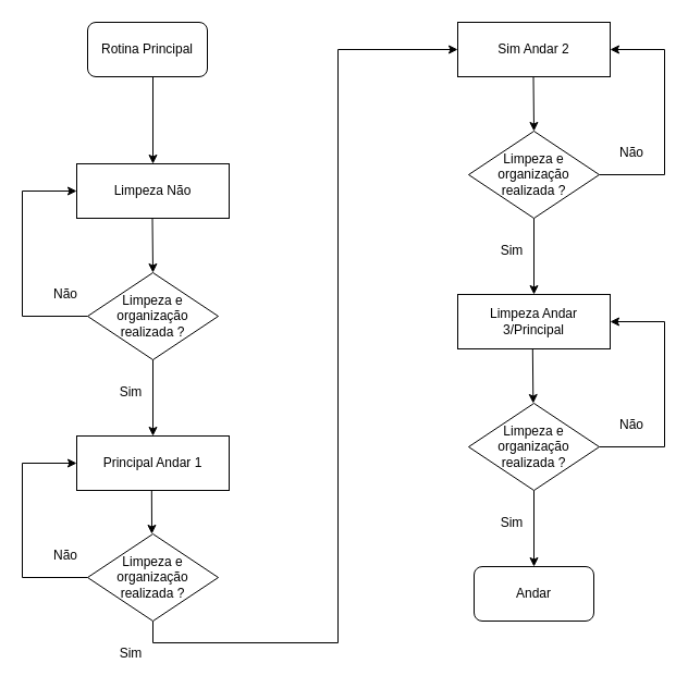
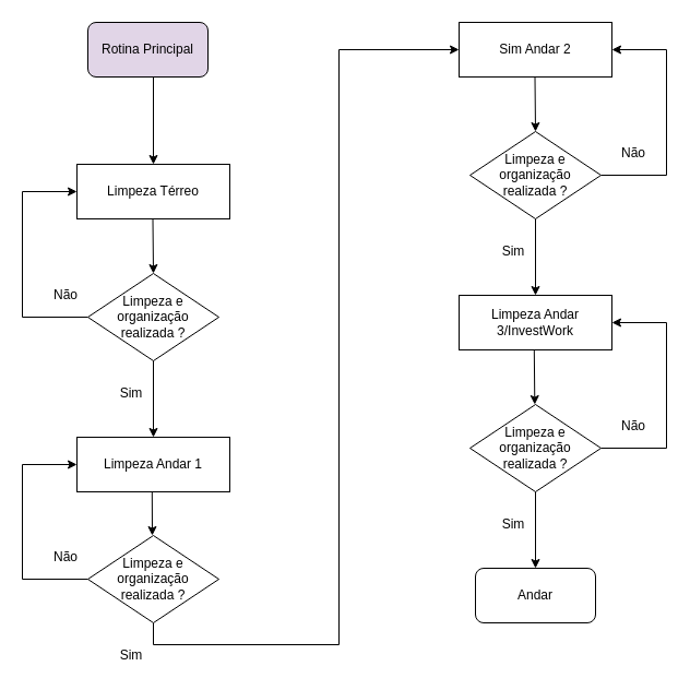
  <mxCell id="0" />
  <mxCell id="1" parent="0" />
- <mxCell id="2" value="Rotina Principal" style="rounded=1;whiteSpace=wrap;html=1;" vertex="1" parent="1"><mxGeometry x="80" y="20" width="110" height="50" as="geometry" /></mxCell>
+ <mxCell id="2" value="Rotina Principal" style="rounded=1;whiteSpace=wrap;html=1;fillColor=#e1d5e7;" vertex="1" parent="1"><mxGeometry x="80" y="20" width="110" height="50" as="geometry" /></mxCell>
  <mxCell id="3" value="" style="endArrow=classic;html=1;entryX=0.5;entryY=0;entryDx=0;entryDy=0;entryPerimeter=0;" edge="1" parent="1" target="4"><mxGeometry width="50" height="50" relative="1" as="geometry"><mxPoint x="140" y="70" as="sourcePoint" /><mxPoint x="140" y="160" as="targetPoint" /></mxGeometry></mxCell>
- <mxCell id="4" value="Limpeza Não" style="rounded=0;whiteSpace=wrap;html=1;" vertex="1" parent="1"><mxGeometry x="70" y="150" width="140" height="50" as="geometry" /></mxCell>
+ <mxCell id="4" value="Limpeza Térreo" style="rounded=0;whiteSpace=wrap;html=1;" vertex="1" parent="1"><mxGeometry x="70" y="150" width="140" height="50" as="geometry" /></mxCell>
  <mxCell id="5" value="" style="endArrow=classic;html=1;" edge="1" parent="1"><mxGeometry width="50" height="50" relative="1" as="geometry"><mxPoint x="139.5" y="200" as="sourcePoint" /><mxPoint x="140" y="250" as="targetPoint" /></mxGeometry></mxCell>
  <mxCell id="6" style="edgeStyle=orthogonalEdgeStyle;rounded=0;orthogonalLoop=1;jettySize=auto;html=1;exitX=0;exitY=0.5;exitDx=0;exitDy=0;entryX=0;entryY=0.5;entryDx=0;entryDy=0;" edge="1" parent="1" source="7" target="4"><mxGeometry relative="1" as="geometry"><Array as="points"><mxPoint x="20" y="290" /><mxPoint x="20" y="175" /></Array></mxGeometry></mxCell>
  <mxCell id="7" value="" style="rhombus;whiteSpace=wrap;html=1;" vertex="1" parent="1"><mxGeometry x="80" y="250" width="120" height="80" as="geometry" /></mxCell>
  <mxCell id="8" value="Limpeza e organização realizada ?" style="text;html=1;strokeColor=none;fillColor=none;align=center;verticalAlign=middle;whiteSpace=wrap;rounded=0;" vertex="1" parent="1"><mxGeometry x="120" y="280" width="40" height="20" as="geometry" /></mxCell>
  <mxCell id="9" value="" style="endArrow=classic;html=1;" edge="1" parent="1"><mxGeometry width="50" height="50" relative="1" as="geometry"><mxPoint x="140" y="330" as="sourcePoint" /><mxPoint x="140" y="400" as="targetPoint" /></mxGeometry></mxCell>
  <mxCell id="10" value="Sim" style="text;html=1;strokeColor=none;fillColor=none;align=center;verticalAlign=middle;whiteSpace=wrap;rounded=0;" vertex="1" parent="1"><mxGeometry x="100" y="350" width="40" height="20" as="geometry" /></mxCell>
  <mxCell id="11" value="Não" style="text;html=1;strokeColor=none;fillColor=none;align=center;verticalAlign=middle;whiteSpace=wrap;rounded=0;" vertex="1" parent="1"><mxGeometry x="40" y="260" width="40" height="20" as="geometry" /></mxCell>
- <mxCell id="12" value="Principal Andar 1" style="rounded=0;whiteSpace=wrap;html=1;" vertex="1" parent="1"><mxGeometry x="70" y="400" width="140" height="50" as="geometry" /></mxCell>
+ <mxCell id="12" value="Limpeza Andar 1" style="rounded=0;whiteSpace=wrap;html=1;" vertex="1" parent="1"><mxGeometry x="70" y="400" width="140" height="50" as="geometry" /></mxCell>
  <mxCell id="13" style="edgeStyle=orthogonalEdgeStyle;rounded=0;orthogonalLoop=1;jettySize=auto;html=1;exitX=0;exitY=0.5;exitDx=0;exitDy=0;entryX=0;entryY=0.5;entryDx=0;entryDy=0;" edge="1" parent="1" source="15" target="12"><mxGeometry relative="1" as="geometry"><Array as="points"><mxPoint x="20" y="530" /><mxPoint x="20" y="425" /></Array></mxGeometry></mxCell>
  <mxCell id="14" style="edgeStyle=orthogonalEdgeStyle;rounded=0;orthogonalLoop=1;jettySize=auto;html=1;exitX=0.5;exitY=1;exitDx=0;exitDy=0;entryX=0;entryY=0.5;entryDx=0;entryDy=0;" edge="1" parent="1" source="15" target="20"><mxGeometry relative="1" as="geometry" /></mxCell>
  <mxCell id="15" value="" style="rhombus;whiteSpace=wrap;html=1;" vertex="1" parent="1"><mxGeometry x="80" y="490" width="120" height="80" as="geometry" /></mxCell>
  <mxCell id="16" value="Limpeza e organização realizada ?" style="text;html=1;strokeColor=none;fillColor=none;align=center;verticalAlign=middle;whiteSpace=wrap;rounded=0;" vertex="1" parent="1"><mxGeometry x="120" y="520" width="40" height="20" as="geometry" /></mxCell>
  <mxCell id="17" value="Sim" style="text;html=1;strokeColor=none;fillColor=none;align=center;verticalAlign=middle;whiteSpace=wrap;rounded=0;" vertex="1" parent="1"><mxGeometry x="100" y="590" width="40" height="20" as="geometry" /></mxCell>
  <mxCell id="18" value="Não" style="text;html=1;strokeColor=none;fillColor=none;align=center;verticalAlign=middle;whiteSpace=wrap;rounded=0;" vertex="1" parent="1"><mxGeometry x="40" y="500" width="40" height="20" as="geometry" /></mxCell>
  <mxCell id="19" value="" style="endArrow=classic;html=1;" edge="1" parent="1"><mxGeometry width="50" height="50" relative="1" as="geometry"><mxPoint x="138.82" y="450" as="sourcePoint" /><mxPoint x="139" y="490" as="targetPoint" /></mxGeometry></mxCell>
  <mxCell id="20" value="Sim Andar 2" style="rounded=0;whiteSpace=wrap;html=1;" vertex="1" parent="1"><mxGeometry x="420" y="20" width="140" height="50" as="geometry" /></mxCell>
  <mxCell id="21" value="" style="endArrow=classic;html=1;" edge="1" parent="1"><mxGeometry width="50" height="50" relative="1" as="geometry"><mxPoint x="489.5" y="70" as="sourcePoint" /><mxPoint x="490" y="120" as="targetPoint" /></mxGeometry></mxCell>
  <mxCell id="22" style="edgeStyle=orthogonalEdgeStyle;rounded=0;orthogonalLoop=1;jettySize=auto;html=1;exitX=1;exitY=0.5;exitDx=0;exitDy=0;entryX=1;entryY=0.5;entryDx=0;entryDy=0;" edge="1" parent="1" source="23" target="20"><mxGeometry relative="1" as="geometry"><Array as="points"><mxPoint x="610" y="160" /><mxPoint x="610" y="45" /></Array></mxGeometry></mxCell>
  <mxCell id="23" value="" style="rhombus;whiteSpace=wrap;html=1;" vertex="1" parent="1"><mxGeometry x="430" y="120" width="120" height="80" as="geometry" /></mxCell>
  <mxCell id="24" value="Limpeza e organização realizada ?" style="text;html=1;strokeColor=none;fillColor=none;align=center;verticalAlign=middle;whiteSpace=wrap;rounded=0;" vertex="1" parent="1"><mxGeometry x="470" y="150" width="40" height="20" as="geometry" /></mxCell>
  <mxCell id="25" value="" style="endArrow=classic;html=1;" edge="1" parent="1"><mxGeometry width="50" height="50" relative="1" as="geometry"><mxPoint x="490" y="200" as="sourcePoint" /><mxPoint x="490" y="270" as="targetPoint" /></mxGeometry></mxCell>
  <mxCell id="26" value="Sim" style="text;html=1;strokeColor=none;fillColor=none;align=center;verticalAlign=middle;whiteSpace=wrap;rounded=0;" vertex="1" parent="1"><mxGeometry x="450" y="220" width="40" height="20" as="geometry" /></mxCell>
  <mxCell id="27" value="Não" style="text;html=1;strokeColor=none;fillColor=none;align=center;verticalAlign=middle;whiteSpace=wrap;rounded=0;" vertex="1" parent="1"><mxGeometry x="560" y="130" width="40" height="20" as="geometry" /></mxCell>
- <mxCell id="28" value="Limpeza Andar 3/Principal" style="rounded=0;whiteSpace=wrap;html=1;" vertex="1" parent="1"><mxGeometry x="420" y="270" width="140" height="50" as="geometry" /></mxCell>
+ <mxCell id="28" value="Limpeza Andar 3/InvestWork" style="rounded=0;whiteSpace=wrap;html=1;" vertex="1" parent="1"><mxGeometry x="420" y="270" width="140" height="50" as="geometry" /></mxCell>
  <mxCell id="29" style="edgeStyle=orthogonalEdgeStyle;rounded=0;orthogonalLoop=1;jettySize=auto;html=1;exitX=1;exitY=0.5;exitDx=0;exitDy=0;entryX=1;entryY=0.5;entryDx=0;entryDy=0;" edge="1" parent="1" source="30" target="28"><mxGeometry relative="1" as="geometry"><Array as="points"><mxPoint x="610" y="410" /><mxPoint x="610" y="295" /></Array></mxGeometry></mxCell>
  <mxCell id="30" value="" style="rhombus;whiteSpace=wrap;html=1;" vertex="1" parent="1"><mxGeometry x="430" y="370" width="120" height="80" as="geometry" /></mxCell>
  <mxCell id="31" value="Limpeza e organização realizada ?" style="text;html=1;strokeColor=none;fillColor=none;align=center;verticalAlign=middle;whiteSpace=wrap;rounded=0;" vertex="1" parent="1"><mxGeometry x="470" y="400" width="40" height="20" as="geometry" /></mxCell>
  <mxCell id="32" value="" style="endArrow=classic;html=1;" edge="1" parent="1"><mxGeometry width="50" height="50" relative="1" as="geometry"><mxPoint x="490" y="450" as="sourcePoint" /><mxPoint x="490" y="520" as="targetPoint" /></mxGeometry></mxCell>
  <mxCell id="33" value="Sim" style="text;html=1;strokeColor=none;fillColor=none;align=center;verticalAlign=middle;whiteSpace=wrap;rounded=0;" vertex="1" parent="1"><mxGeometry x="450" y="470" width="40" height="20" as="geometry" /></mxCell>
  <mxCell id="34" value="" style="endArrow=classic;html=1;" edge="1" parent="1"><mxGeometry width="50" height="50" relative="1" as="geometry"><mxPoint x="488.82" y="320" as="sourcePoint" /><mxPoint x="489.32" y="370" as="targetPoint" /></mxGeometry></mxCell>
  <mxCell id="35" value="Não" style="text;html=1;strokeColor=none;fillColor=none;align=center;verticalAlign=middle;whiteSpace=wrap;rounded=0;" vertex="1" parent="1"><mxGeometry x="560" y="380" width="40" height="20" as="geometry" /></mxCell>
  <mxCell id="36" value="Andar" style="rounded=1;whiteSpace=wrap;html=1;" vertex="1" parent="1"><mxGeometry x="435" y="520" width="110" height="50" as="geometry" /></mxCell>
